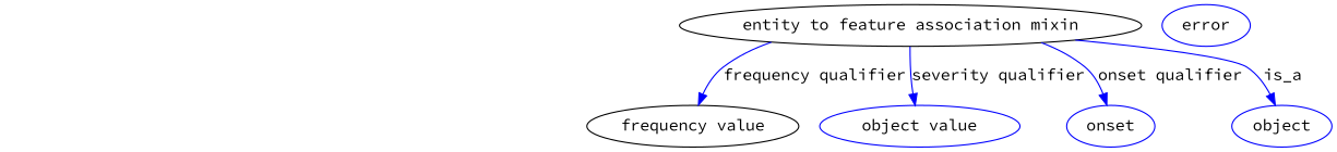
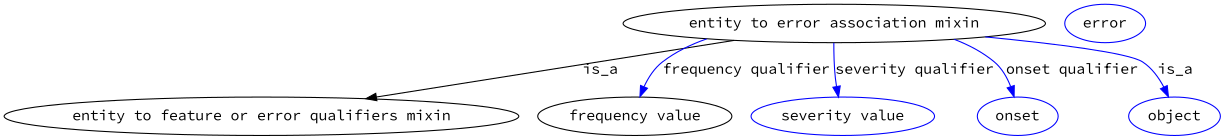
  digraph {
    fontname="Source Code Pro"
    node [fontname="Source Code Pro" color=blue]
    edge [fontname="Source Code Pro" color=blue style=solid]
-   n1 [height=0.5 label="entity to feature association mixin" width=4.4593 color=""]
+   n1 [height=0.5 label="entity to error association mixin" width=4.4593 color=""]
+   "entity to feature or error qualifiers mixin" [height=0.5 width=5.5967 color=""]
    n3 [color=black height=0.5 label="frequency value" width=2.3651]
-   n4 [height=0.5 label="object value" width=2.1123]
+   n4 [height=0.5 label="severity value" width=2.1123]
    n5 [height=0.5 label=onset width=1.011]
    object [height=0.5 width=1.0832]
    n7 [height=0.5 label=error width=0.95686]
+   n1 -> "entity to feature or error qualifiers mixin" [label=is_a color="" style=""]
    n1 -> n3 [label="frequency qualifier"]
    n1 -> n4 [label="severity qualifier"]
    n1 -> n5 [label="onset qualifier"]
    n1 -> object [label=is_a]
  }
